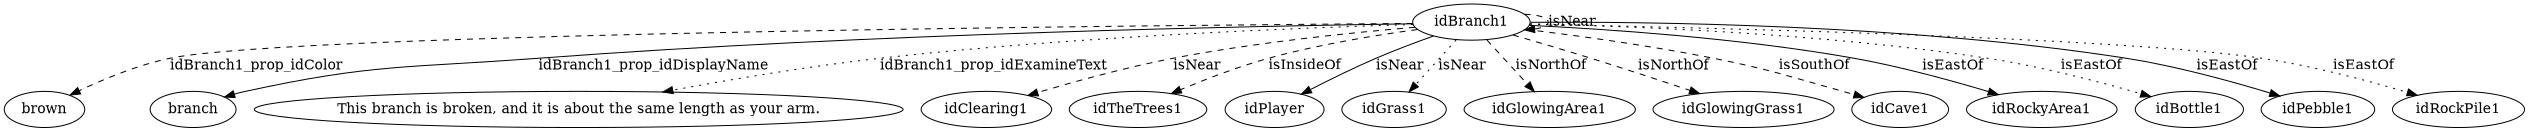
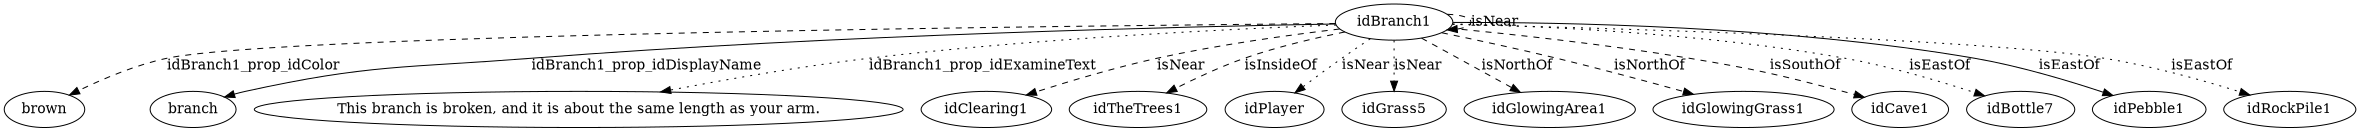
  digraph {
    edge [style=dashed]
    idBranch1
    brown
    branch
    "This branch is broken, and it is about the same length as your arm."
    idClearing1
    idTheTrees1
    idPlayer
-   idGrass1
+   idGrass1 [label=idGrass5]
    idGlowingArea1
    idGlowingGrass1
    idCave1
-   idRockyArea1
-   idBottle1
+   idBottle1 [label=idBottle7]
    idPebble1
    idRockPile1
    idBranch1 -> idBranch1 [label=isNear]
    idBranch1 -> brown [label=idBranch1_prop_idColor]
    idBranch1 -> branch [label=idBranch1_prop_idDisplayName style=solid]
    idBranch1 -> "This branch is broken, and it is about the same length as your arm." [label=idBranch1_prop_idExamineText style=dotted]
    idBranch1 -> idClearing1 [label=isNear]
    idBranch1 -> idTheTrees1 [label=isInsideOf]
-   idBranch1 -> idPlayer [label=isNear style=solid]
+   idBranch1 -> idPlayer [label=isNear style=dotted]
    idBranch1 -> idGrass1 [label=isNear style=dotted]
    idBranch1 -> idGlowingArea1 [label=isNorthOf]
    idBranch1 -> idGlowingGrass1 [label=isNorthOf]
    idBranch1 -> idCave1 [label=isSouthOf]
-   idBranch1 -> idRockyArea1 [label=isEastOf style=solid]
    idBranch1 -> idBottle1 [label=isEastOf style=dotted]
    idBranch1 -> idPebble1 [label=isEastOf style=solid]
    idBranch1 -> idRockPile1 [label=isEastOf style=dotted]
  }
